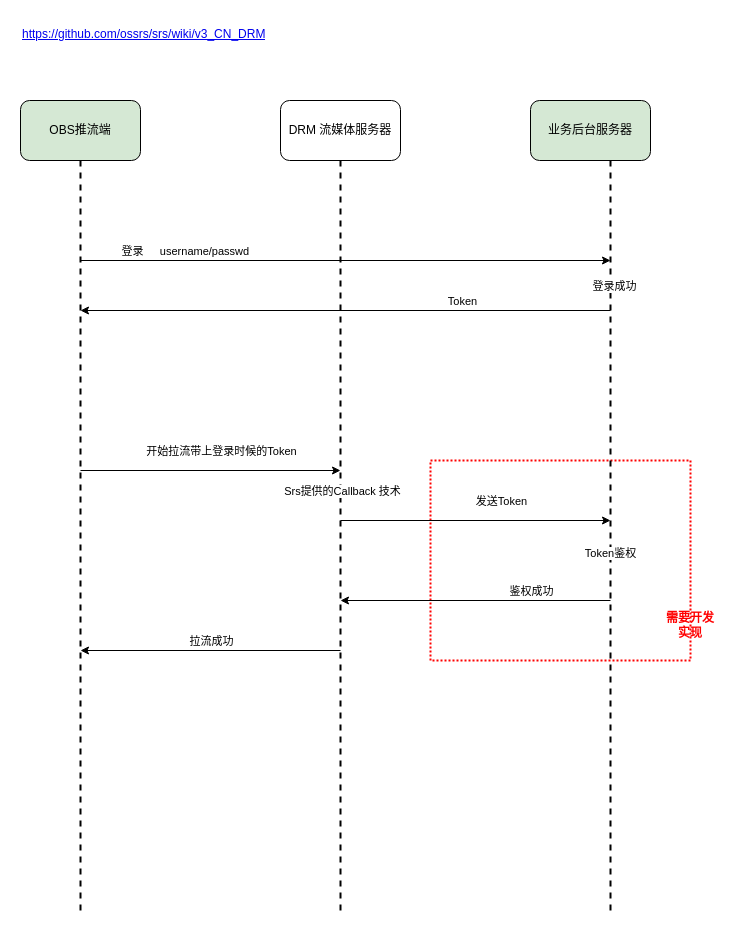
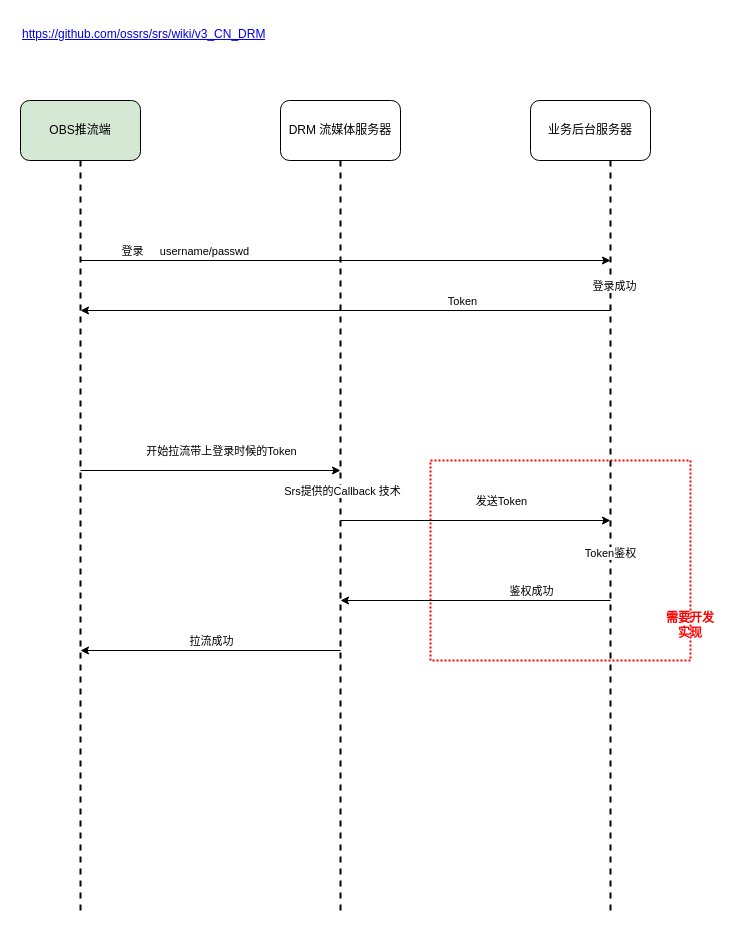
  <mxCell id="0" />
  <mxCell id="1" parent="0" />
  <mxCell id="2" value="" style="rounded=0;whiteSpace=wrap;html=1;strokeWidth=2;dashed=1;dashPattern=1 1;strokeColor=#FF0000;" vertex="1" parent="1"><mxGeometry x="430" y="460" width="260" height="200" as="geometry" /></mxCell>
  <mxCell id="3" value="" style="endArrow=none;html=1;rounded=0;strokeWidth=2;dashed=1;" edge="1" parent="1"><mxGeometry width="50" height="50" relative="1" as="geometry"><mxPoint x="80" y="910" as="sourcePoint" /><mxPoint x="80" y="140" as="targetPoint" /></mxGeometry></mxCell>
  <mxCell id="4" value="" style="endArrow=none;html=1;rounded=0;dashed=1;strokeWidth=2;" edge="1" parent="1"><mxGeometry width="50" height="50" relative="1" as="geometry"><mxPoint x="340" y="910" as="sourcePoint" /><mxPoint x="340" y="140" as="targetPoint" /></mxGeometry></mxCell>
  <mxCell id="5" value="Srs提供的Callback 技术" style="edgeLabel;html=1;align=center;verticalAlign=middle;resizable=0;points=[];" vertex="1" connectable="0" parent="4"><mxGeometry x="0.091" y="-1" relative="1" as="geometry"><mxPoint as="offset" /></mxGeometry></mxCell>
  <mxCell id="6" value="" style="endArrow=none;html=1;rounded=0;strokeWidth=2;dashed=1;" edge="1" parent="1"><mxGeometry width="50" height="50" relative="1" as="geometry"><mxPoint x="610" y="910" as="sourcePoint" /><mxPoint x="610" y="140" as="targetPoint" /></mxGeometry></mxCell>
  <mxCell id="7" value="登录成功" style="edgeLabel;html=1;align=center;verticalAlign=middle;resizable=0;points=[];" vertex="1" connectable="0" parent="6"><mxGeometry x="0.623" y="-3" relative="1" as="geometry"><mxPoint as="offset" /></mxGeometry></mxCell>
  <mxCell id="8" value="Token鉴权" style="edgeLabel;html=1;align=center;verticalAlign=middle;resizable=0;points=[];" vertex="1" connectable="0" parent="6"><mxGeometry x="-0.07" y="1" relative="1" as="geometry"><mxPoint as="offset" /></mxGeometry></mxCell>
  <mxCell id="9" value="OBS推流端" style="rounded=1;whiteSpace=wrap;html=1;fillColor=#d5e8d4;" vertex="1" parent="1"><mxGeometry x="20" y="100" width="120" height="60" as="geometry" /></mxCell>
  <mxCell id="10" value="DRM 流媒体服务器" style="rounded=1;whiteSpace=wrap;html=1;" vertex="1" parent="1"><mxGeometry x="280" y="100" width="120" height="60" as="geometry" /></mxCell>
- <mxCell id="11" value="业务后台服务器" style="rounded=1;whiteSpace=wrap;html=1;fillColor=#d5e8d4;" vertex="1" parent="1"><mxGeometry x="530" y="100" width="120" height="60" as="geometry" /></mxCell>
+ <mxCell id="11" value="业务后台服务器" style="rounded=1;whiteSpace=wrap;html=1;" vertex="1" parent="1"><mxGeometry x="530" y="100" width="120" height="60" as="geometry" /></mxCell>
  <mxCell id="12" value="" style="endArrow=classic;html=1;rounded=0;" edge="1" parent="1"><mxGeometry width="50" height="50" relative="1" as="geometry"><mxPoint x="80" y="260" as="sourcePoint" /><mxPoint x="610" y="260" as="targetPoint" /></mxGeometry></mxCell>
  <mxCell id="13" value="username/passwd" style="edgeLabel;html=1;align=center;verticalAlign=middle;resizable=0;points=[];" vertex="1" connectable="0" parent="12"><mxGeometry x="-0.537" y="2" relative="1" as="geometry"><mxPoint y="-8" as="offset" /></mxGeometry></mxCell>
  <mxCell id="14" value="登录" style="edgeLabel;html=1;align=center;verticalAlign=middle;resizable=0;points=[];" vertex="1" connectable="0" parent="12"><mxGeometry x="-0.809" y="-2" relative="1" as="geometry"><mxPoint y="-12" as="offset" /></mxGeometry></mxCell>
  <mxCell id="15" value="" style="endArrow=classic;html=1;rounded=0;" edge="1" parent="1"><mxGeometry width="50" height="50" relative="1" as="geometry"><mxPoint x="610" y="310" as="sourcePoint" /><mxPoint x="80" y="310" as="targetPoint" /></mxGeometry></mxCell>
  <mxCell id="16" value="Token" style="edgeLabel;html=1;align=center;verticalAlign=middle;resizable=0;points=[];" vertex="1" connectable="0" parent="15"><mxGeometry x="-0.436" relative="1" as="geometry"><mxPoint y="-10" as="offset" /></mxGeometry></mxCell>
  <mxCell id="17" value="" style="endArrow=classic;html=1;rounded=0;" edge="1" parent="1"><mxGeometry width="50" height="50" relative="1" as="geometry"><mxPoint x="80" y="470" as="sourcePoint" /><mxPoint x="340" y="470" as="targetPoint" /></mxGeometry></mxCell>
  <mxCell id="18" value="开始拉流带上登录时候的Token" style="edgeLabel;html=1;align=center;verticalAlign=middle;resizable=0;points=[];" vertex="1" connectable="0" parent="17"><mxGeometry x="0.036" y="6" relative="1" as="geometry"><mxPoint x="5" y="-14" as="offset" /></mxGeometry></mxCell>
  <mxCell id="19" value="&lt;a href=&quot;https://github.com/ossrs/srs/wiki/v3_CN_DRM&quot;&gt;https://github.com/ossrs/srs/wiki/v3_CN_DRM&lt;/a&gt;" style="text;html=1;whiteSpace=wrap;overflow=hidden;rounded=0;align=left;" vertex="1" parent="1"><mxGeometry x="20" y="20" width="540" height="32" as="geometry" /></mxCell>
  <mxCell id="20" value="" style="endArrow=classic;html=1;rounded=0;" edge="1" parent="1"><mxGeometry width="50" height="50" relative="1" as="geometry"><mxPoint x="340" y="520" as="sourcePoint" /><mxPoint x="610" y="520" as="targetPoint" /></mxGeometry></mxCell>
  <mxCell id="21" value="发送Token" style="edgeLabel;html=1;align=center;verticalAlign=middle;resizable=0;points=[];" vertex="1" connectable="0" parent="1"><mxGeometry x="500" y="500" as="geometry" /></mxCell>
  <mxCell id="22" value="" style="endArrow=classic;html=1;rounded=0;" edge="1" parent="1"><mxGeometry width="50" height="50" relative="1" as="geometry"><mxPoint x="610" y="600" as="sourcePoint" /><mxPoint x="340" y="600" as="targetPoint" /></mxGeometry></mxCell>
  <mxCell id="23" value="鉴权成功" style="edgeLabel;html=1;align=center;verticalAlign=middle;resizable=0;points=[];" vertex="1" connectable="0" parent="22"><mxGeometry x="-0.417" relative="1" as="geometry"><mxPoint x="-1" y="-10" as="offset" /></mxGeometry></mxCell>
  <mxCell id="24" value="" style="endArrow=classic;html=1;rounded=0;" edge="1" parent="1"><mxGeometry width="50" height="50" relative="1" as="geometry"><mxPoint x="340" y="650" as="sourcePoint" /><mxPoint x="80" y="650" as="targetPoint" /></mxGeometry></mxCell>
  <mxCell id="25" value="拉流成功" style="edgeLabel;html=1;align=center;verticalAlign=middle;resizable=0;points=[];" vertex="1" connectable="0" parent="24"><mxGeometry x="-0.003" y="-4" relative="1" as="geometry"><mxPoint y="-6" as="offset" /></mxGeometry></mxCell>
  <mxCell id="26" value="&lt;b&gt;&lt;font color=&quot;#ff0000&quot;&gt;需要开发实现&lt;/font&gt;&lt;/b&gt;" style="text;html=1;align=center;verticalAlign=middle;whiteSpace=wrap;rounded=0;" vertex="1" parent="1"><mxGeometry x="660" y="610" width="60" height="30" as="geometry" /></mxCell>
